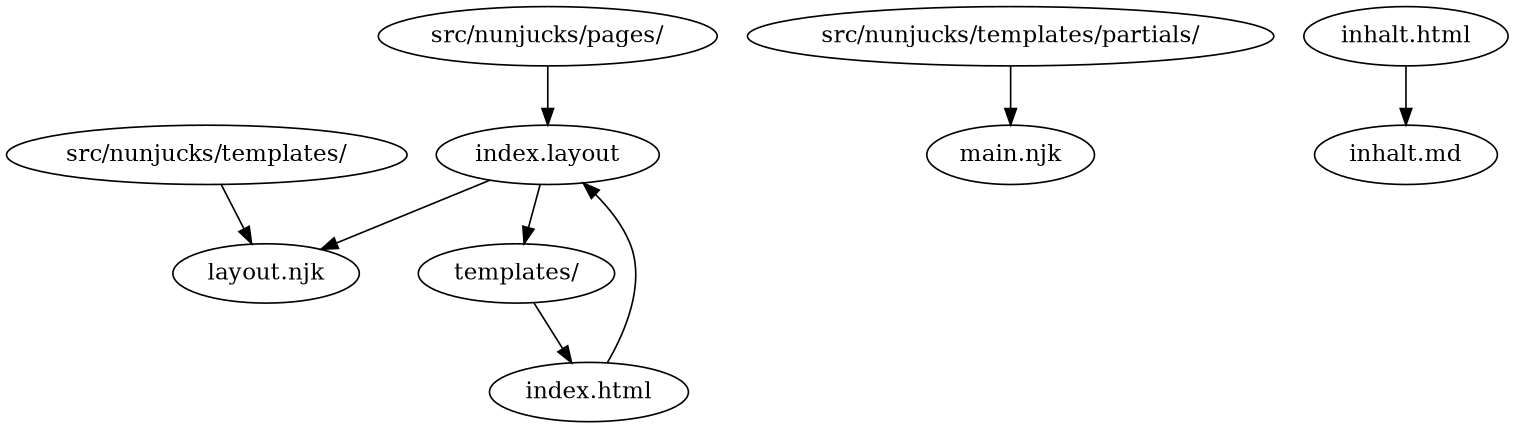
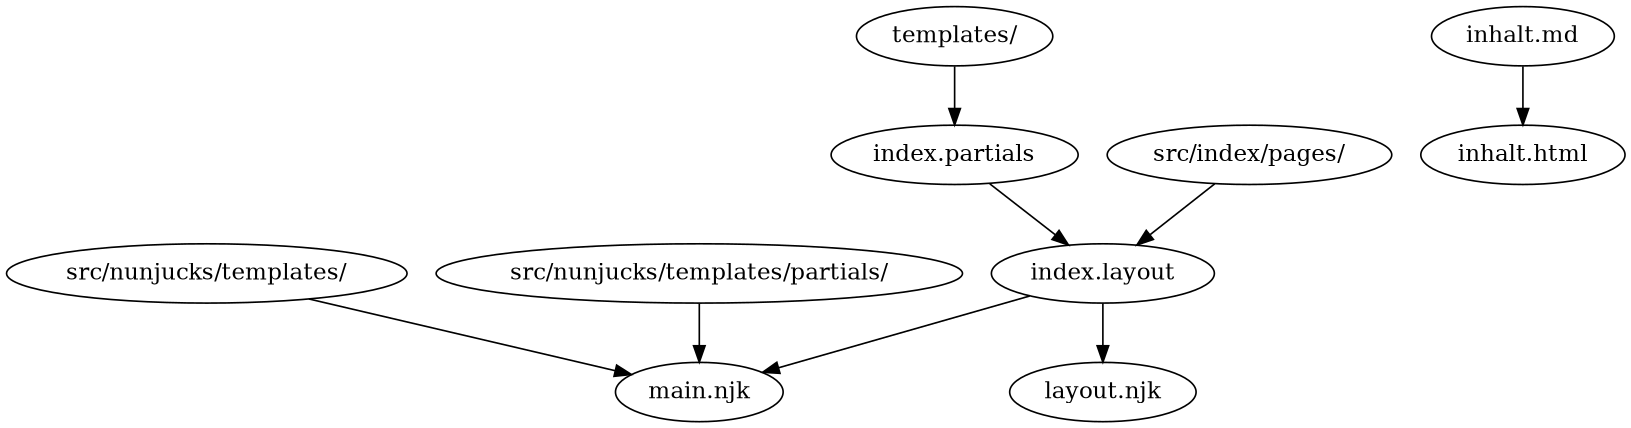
  digraph {
    n1 [label="index.layout"]
-   "index.html"
+   "index.html" [label="index.partials"]
    "layout.njk"
    "main.njk"
    "inhalt.html"
    "inhalt.md"
    n7 [label="templates/"]
-   "src/nunjucks/pages/"
+   "src/nunjucks/pages/" [label="src/index/pages/"]
    "src/nunjucks/templates/"
    "src/nunjucks/templates/partials/"
    n1 -> "layout.njk"
-   n1 -> n7
+   n1 -> "main.njk"
    "index.html" -> n1
-   "inhalt.html" -> "inhalt.md"
+   "inhalt.md" -> "inhalt.html"
    n7 -> "index.html"
    "src/nunjucks/pages/" -> n1
-   "src/nunjucks/templates/" -> "layout.njk"
+   "src/nunjucks/templates/" -> "main.njk"
    "src/nunjucks/templates/partials/" -> "main.njk"
  }
